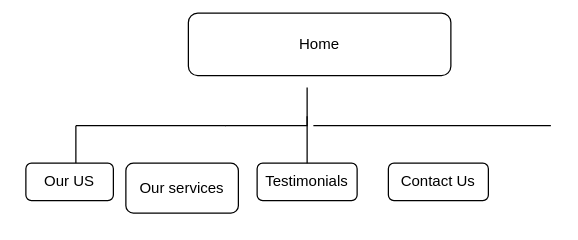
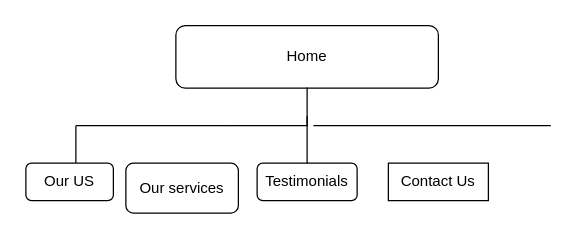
  <mxCell id="0" />
  <mxCell id="1" parent="0" />
- <mxCell id="2" value="Home" style="rounded=1;whiteSpace=wrap;html=1;" vertex="1" parent="1"><mxGeometry x="150" y="10" width="210" height="50" as="geometry" /></mxCell>
+ <mxCell id="2" value="Home" style="rounded=1;whiteSpace=wrap;html=1;" vertex="1" parent="1"><mxGeometry x="140" y="20" width="210" height="50" as="geometry" /></mxCell>
  <mxCell id="3" value="" style="shape=partialRectangle;whiteSpace=wrap;html=1;bottom=0;right=0;fillColor=none;rotation=-180;" vertex="1" parent="1"><mxGeometry x="180" y="70" width="65" height="30" as="geometry" /></mxCell>
  <mxCell id="4" style="edgeStyle=orthogonalEdgeStyle;rounded=0;orthogonalLoop=1;jettySize=auto;html=1;exitX=0.5;exitY=0;exitDx=0;exitDy=0;" edge="1" parent="1" source="3" target="3"><mxGeometry relative="1" as="geometry" /></mxCell>
  <mxCell id="5" value="" style="endArrow=none;html=1;rounded=0;entryX=1;entryY=0;entryDx=0;entryDy=0;" edge="1" parent="1" target="3"><mxGeometry width="50" height="50" relative="1" as="geometry"><mxPoint x="60" y="100" as="sourcePoint" /><mxPoint x="270" y="190" as="targetPoint" /></mxGeometry></mxCell>
  <mxCell id="6" value="" style="endArrow=none;html=1;rounded=0;" edge="1" parent="1"><mxGeometry width="50" height="50" relative="1" as="geometry"><mxPoint x="60" y="130" as="sourcePoint" /><mxPoint x="60" y="100" as="targetPoint" /></mxGeometry></mxCell>
  <mxCell id="7" value="Our US" style="rounded=1;whiteSpace=wrap;html=1;" vertex="1" parent="1"><mxGeometry x="20" y="130" width="70" height="30" as="geometry" /></mxCell>
  <mxCell id="8" value="Our services" style="rounded=1;whiteSpace=wrap;html=1;" vertex="1" parent="1"><mxGeometry x="100" y="130" width="90" height="40" as="geometry" /></mxCell>
  <mxCell id="9" value="Testimonials" style="rounded=1;whiteSpace=wrap;html=1;" vertex="1" parent="1"><mxGeometry x="205" y="130" width="80" height="30" as="geometry" /></mxCell>
  <mxCell id="10" value="" style="endArrow=none;html=1;rounded=0;entryX=0;entryY=0.25;entryDx=0;entryDy=0;exitX=0.5;exitY=0;exitDx=0;exitDy=0;" edge="1" parent="1" source="9" target="3"><mxGeometry width="50" height="50" relative="1" as="geometry"><mxPoint x="220" y="240" as="sourcePoint" /><mxPoint x="270" y="190" as="targetPoint" /></mxGeometry></mxCell>
- <mxCell id="11" value="Contact Us" style="rounded=1;whiteSpace=wrap;html=1;" vertex="1" parent="1"><mxGeometry x="310" y="130" width="80" height="30" as="geometry" /></mxCell>
+ <mxCell id="11" value="Contact Us" style="whiteSpace=wrap;html=1;rounded=0;" vertex="1" parent="1"><mxGeometry x="310" y="130" width="80" height="30" as="geometry" /></mxCell>
  <mxCell id="12" value="" style="endArrow=none;html=1;rounded=0;" edge="1" parent="1"><mxGeometry width="50" height="50" relative="1" as="geometry"><mxPoint x="250" y="100" as="sourcePoint" /><mxPoint x="440" y="100" as="targetPoint" /></mxGeometry></mxCell>
